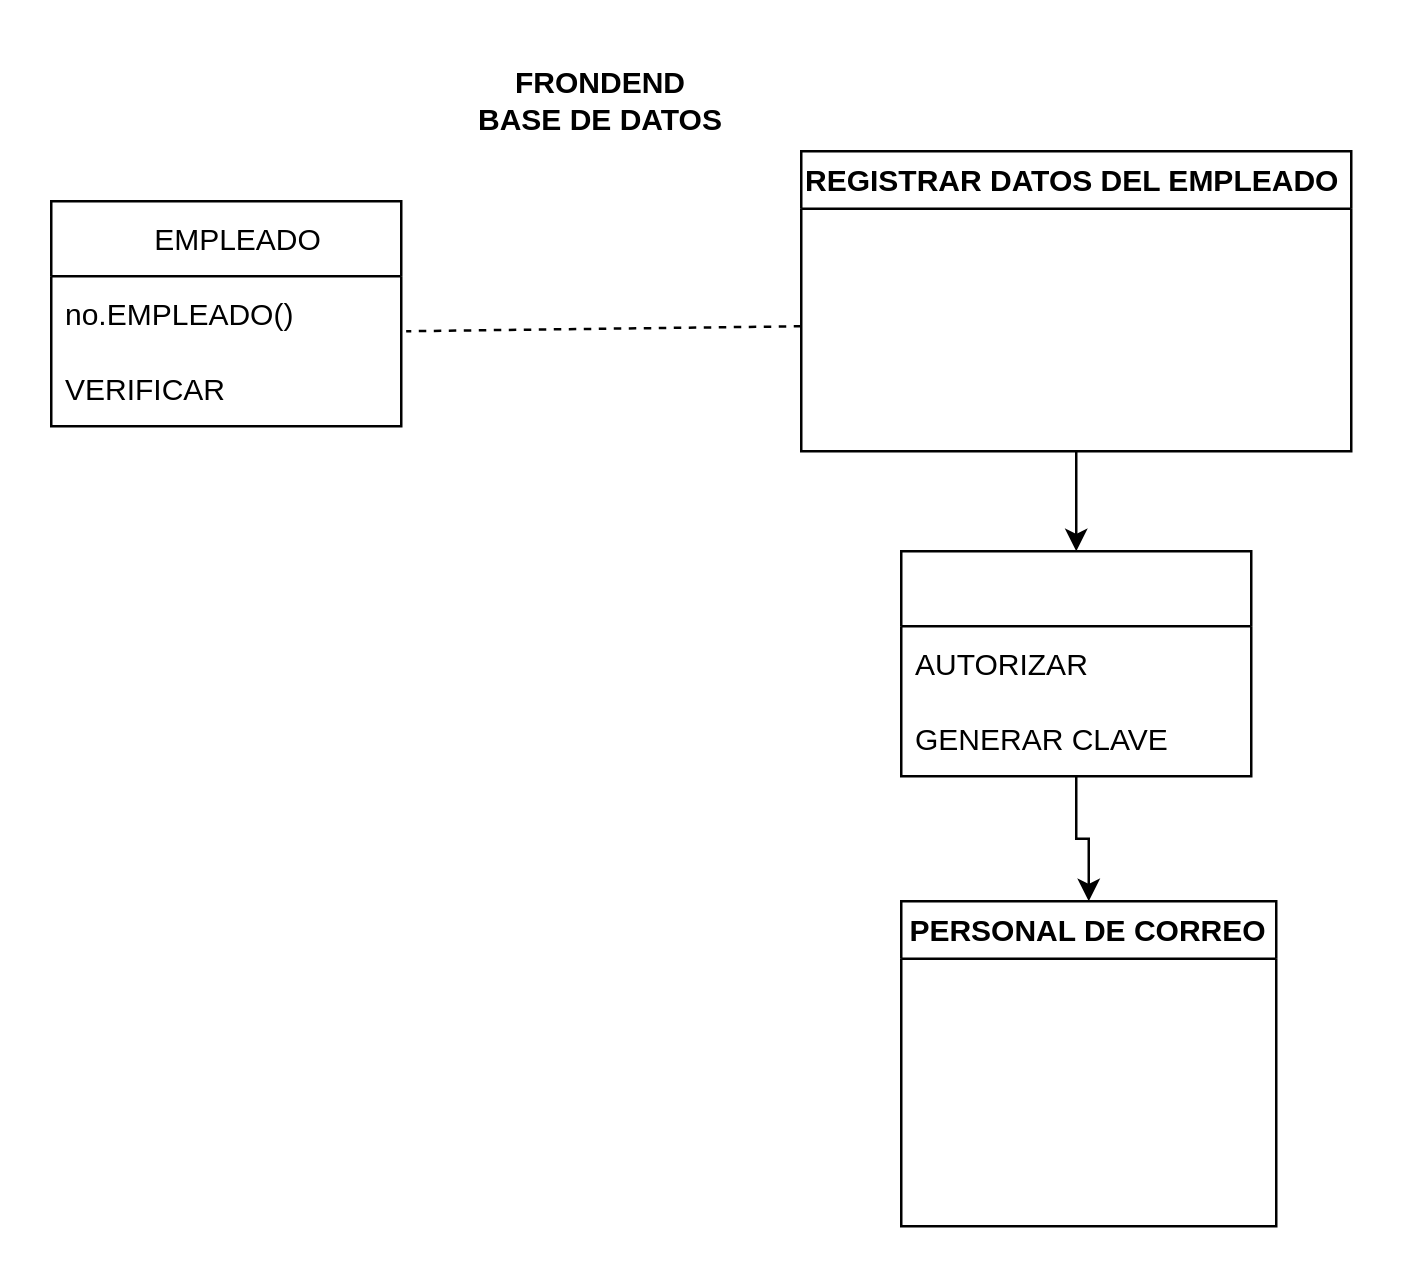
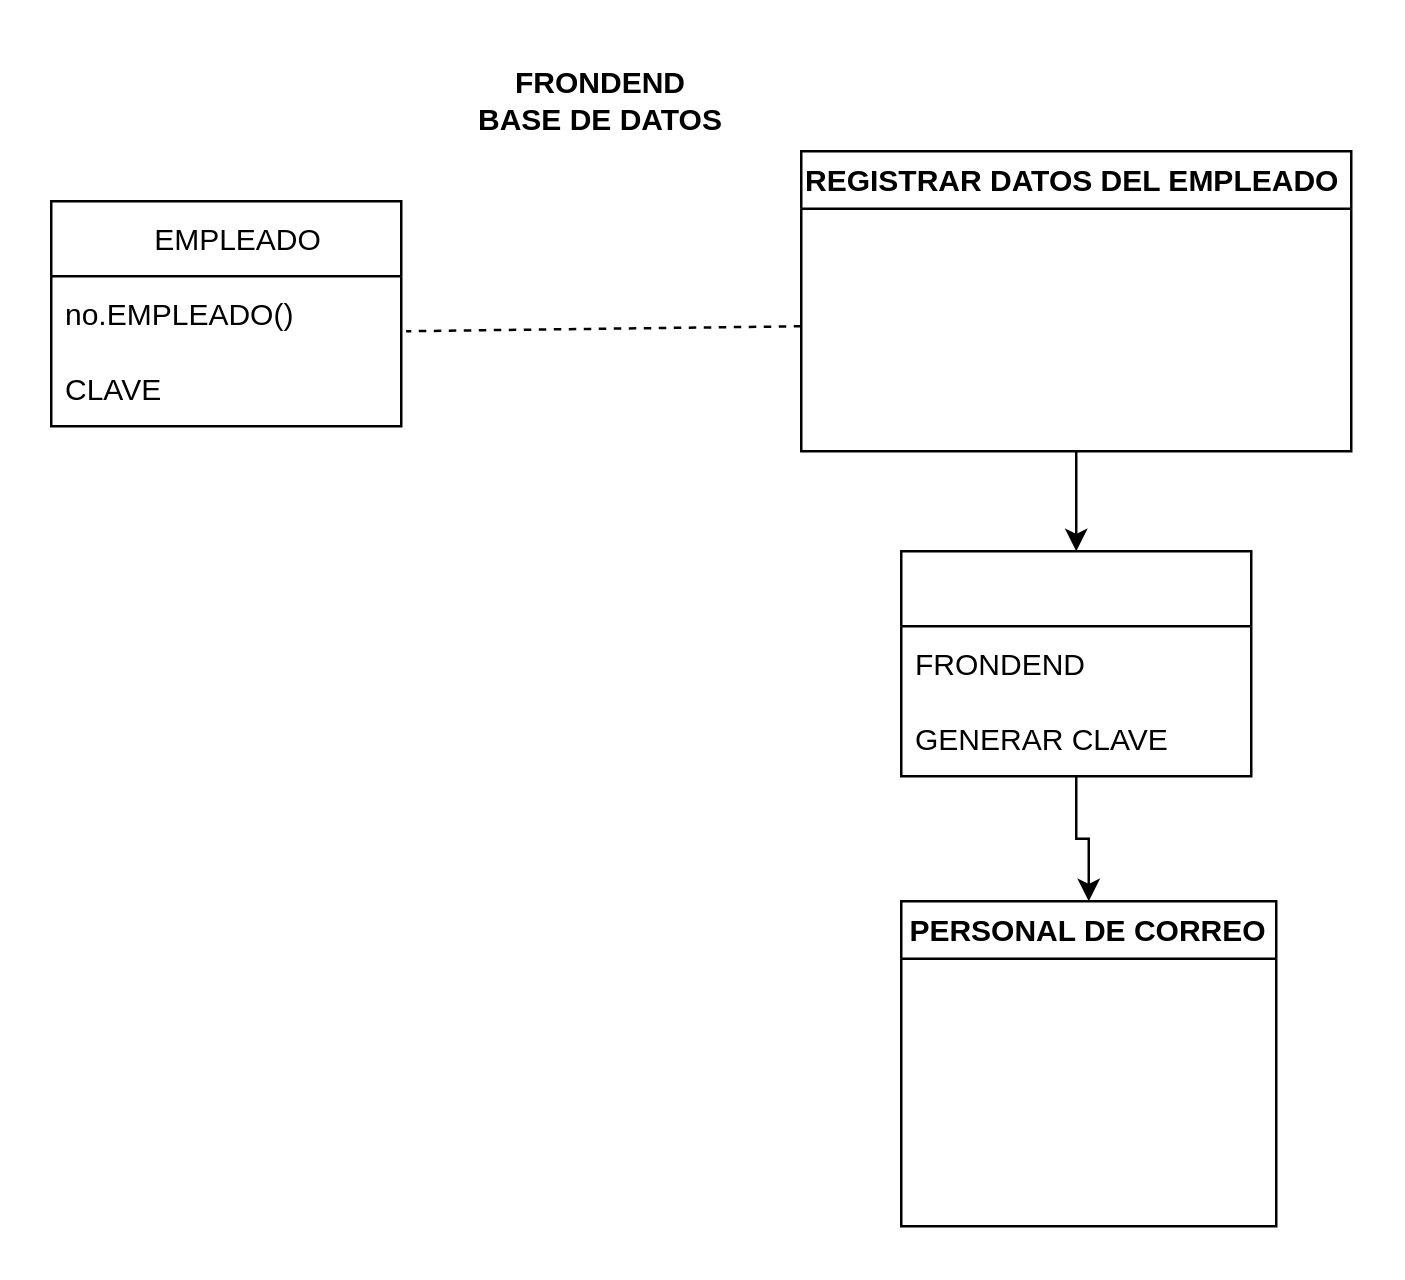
  <mxCell id="0" />
  <mxCell id="1" parent="0" />
  <mxCell id="2" value="" style="endArrow=none;dashed=1;html=1;rounded=0;entryX=1.014;entryY=0.733;entryDx=0;entryDy=0;entryPerimeter=0;" edge="1" parent="1" target="4"><mxGeometry width="50" height="50" relative="1" as="geometry"><mxPoint x="320" y="130" as="sourcePoint" /><mxPoint x="320" y="240" as="targetPoint" /><Array as="points"><mxPoint x="320" y="130" /></Array></mxGeometry></mxCell>
  <mxCell id="3" value="   EMPLEADO" style="swimlane;fontStyle=0;childLayout=stackLayout;horizontal=1;startSize=30;horizontalStack=0;resizeParent=1;resizeParentMax=0;resizeLast=0;collapsible=1;marginBottom=0;" vertex="1" parent="1"><mxGeometry x="20" y="80" width="140" height="90" as="geometry"><mxRectangle x="150" y="70" width="110" height="30" as="alternateBounds" /></mxGeometry></mxCell>
  <mxCell id="4" value="no.EMPLEADO()" style="text;strokeColor=none;fillColor=none;align=left;verticalAlign=middle;spacingLeft=4;spacingRight=4;overflow=hidden;points=[[0,0.5],[1,0.5]];portConstraint=eastwest;rotatable=0;" vertex="1" parent="3"><mxGeometry y="30" width="140" height="30" as="geometry" /></mxCell>
- <mxCell id="5" value="VERIFICAR" style="text;strokeColor=none;fillColor=none;align=left;verticalAlign=middle;spacingLeft=4;spacingRight=4;overflow=hidden;points=[[0,0.5],[1,0.5]];portConstraint=eastwest;rotatable=0;" vertex="1" parent="3"><mxGeometry y="60" width="140" height="30" as="geometry" /></mxCell>
+ <mxCell id="5" value="CLAVE" style="text;strokeColor=none;fillColor=none;align=left;verticalAlign=middle;spacingLeft=4;spacingRight=4;overflow=hidden;points=[[0,0.5],[1,0.5]];portConstraint=eastwest;rotatable=0;" vertex="1" parent="3"><mxGeometry y="60" width="140" height="30" as="geometry" /></mxCell>
  <mxCell id="6" style="edgeStyle=orthogonalEdgeStyle;rounded=0;orthogonalLoop=1;jettySize=auto;html=1;entryX=0.5;entryY=0;entryDx=0;entryDy=0;" edge="1" parent="1" source="7" target="9"><mxGeometry relative="1" as="geometry" /></mxCell>
  <mxCell id="7" value="REGISTRAR DATOS DEL EMPLEADO" style="swimlane;align=left;" vertex="1" parent="1"><mxGeometry x="320" y="60" width="220" height="120" as="geometry" /></mxCell>
  <mxCell id="8" style="edgeStyle=orthogonalEdgeStyle;rounded=0;orthogonalLoop=1;jettySize=auto;html=1;" edge="1" parent="1" source="9" target="12"><mxGeometry relative="1" as="geometry" /></mxCell>
  <mxCell id="9" value="" style="swimlane;fontStyle=0;childLayout=stackLayout;horizontal=1;startSize=30;horizontalStack=0;resizeParent=1;resizeParentMax=0;resizeLast=0;collapsible=1;marginBottom=0;" vertex="1" parent="1"><mxGeometry x="360" y="220" width="140" height="90" as="geometry" /></mxCell>
- <mxCell id="10" value="AUTORIZAR" style="text;strokeColor=none;fillColor=none;align=left;verticalAlign=middle;spacingLeft=4;spacingRight=4;overflow=hidden;points=[[0,0.5],[1,0.5]];portConstraint=eastwest;rotatable=0;" vertex="1" parent="9"><mxGeometry y="30" width="140" height="30" as="geometry" /></mxCell>
+ <mxCell id="10" value="FRONDEND" style="text;strokeColor=none;fillColor=none;align=left;verticalAlign=middle;spacingLeft=4;spacingRight=4;overflow=hidden;points=[[0,0.5],[1,0.5]];portConstraint=eastwest;rotatable=0;" vertex="1" parent="9"><mxGeometry y="30" width="140" height="30" as="geometry" /></mxCell>
  <mxCell id="11" value="GENERAR CLAVE" style="text;strokeColor=none;fillColor=none;align=left;verticalAlign=middle;spacingLeft=4;spacingRight=4;overflow=hidden;points=[[0,0.5],[1,0.5]];portConstraint=eastwest;rotatable=0;" vertex="1" parent="9"><mxGeometry y="60" width="140" height="30" as="geometry" /></mxCell>
  <mxCell id="12" value="PERSONAL DE CORREO" style="swimlane;startSize=23;" vertex="1" parent="1"><mxGeometry x="360" y="360" width="150" height="130" as="geometry" /></mxCell>
  <mxCell id="13" value="FRONDEND BASE DE DATOS" style="text;html=1;strokeColor=none;fillColor=none;align=center;verticalAlign=middle;whiteSpace=wrap;rounded=0;fontStyle=1" vertex="1" parent="1"><mxGeometry x="190" y="20" width="100" height="40" as="geometry" /></mxCell>
